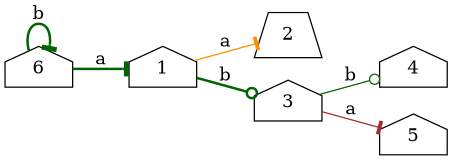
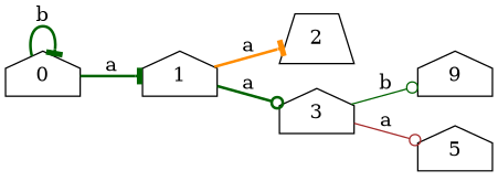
  digraph {
    rankdir=LR
    node [shape=house]
    edge [arrowhead=tee color=darkgreen style=bold]
-   0 [label=6]
+   0
    1
    2 [shape=trapezium]
    3
-   4
+   4 [label=9]
    5
    0 -> 0 [label=b]
    0 -> 1 [label=a]
-   1 -> 2 [color=darkorange label=a style=solid]
-   1 -> 3 [arrowhead=odot label=b]
+   1 -> 2 [color=darkorange label=a]
+   1 -> 3 [arrowhead=odot label=a]
    3 -> 4 [arrowhead=odot label=b style=solid]
-   3 -> 5 [color=brown label=a style=solid]
+   3 -> 5 [arrowhead=odot color=brown label=a style=solid]
  }
